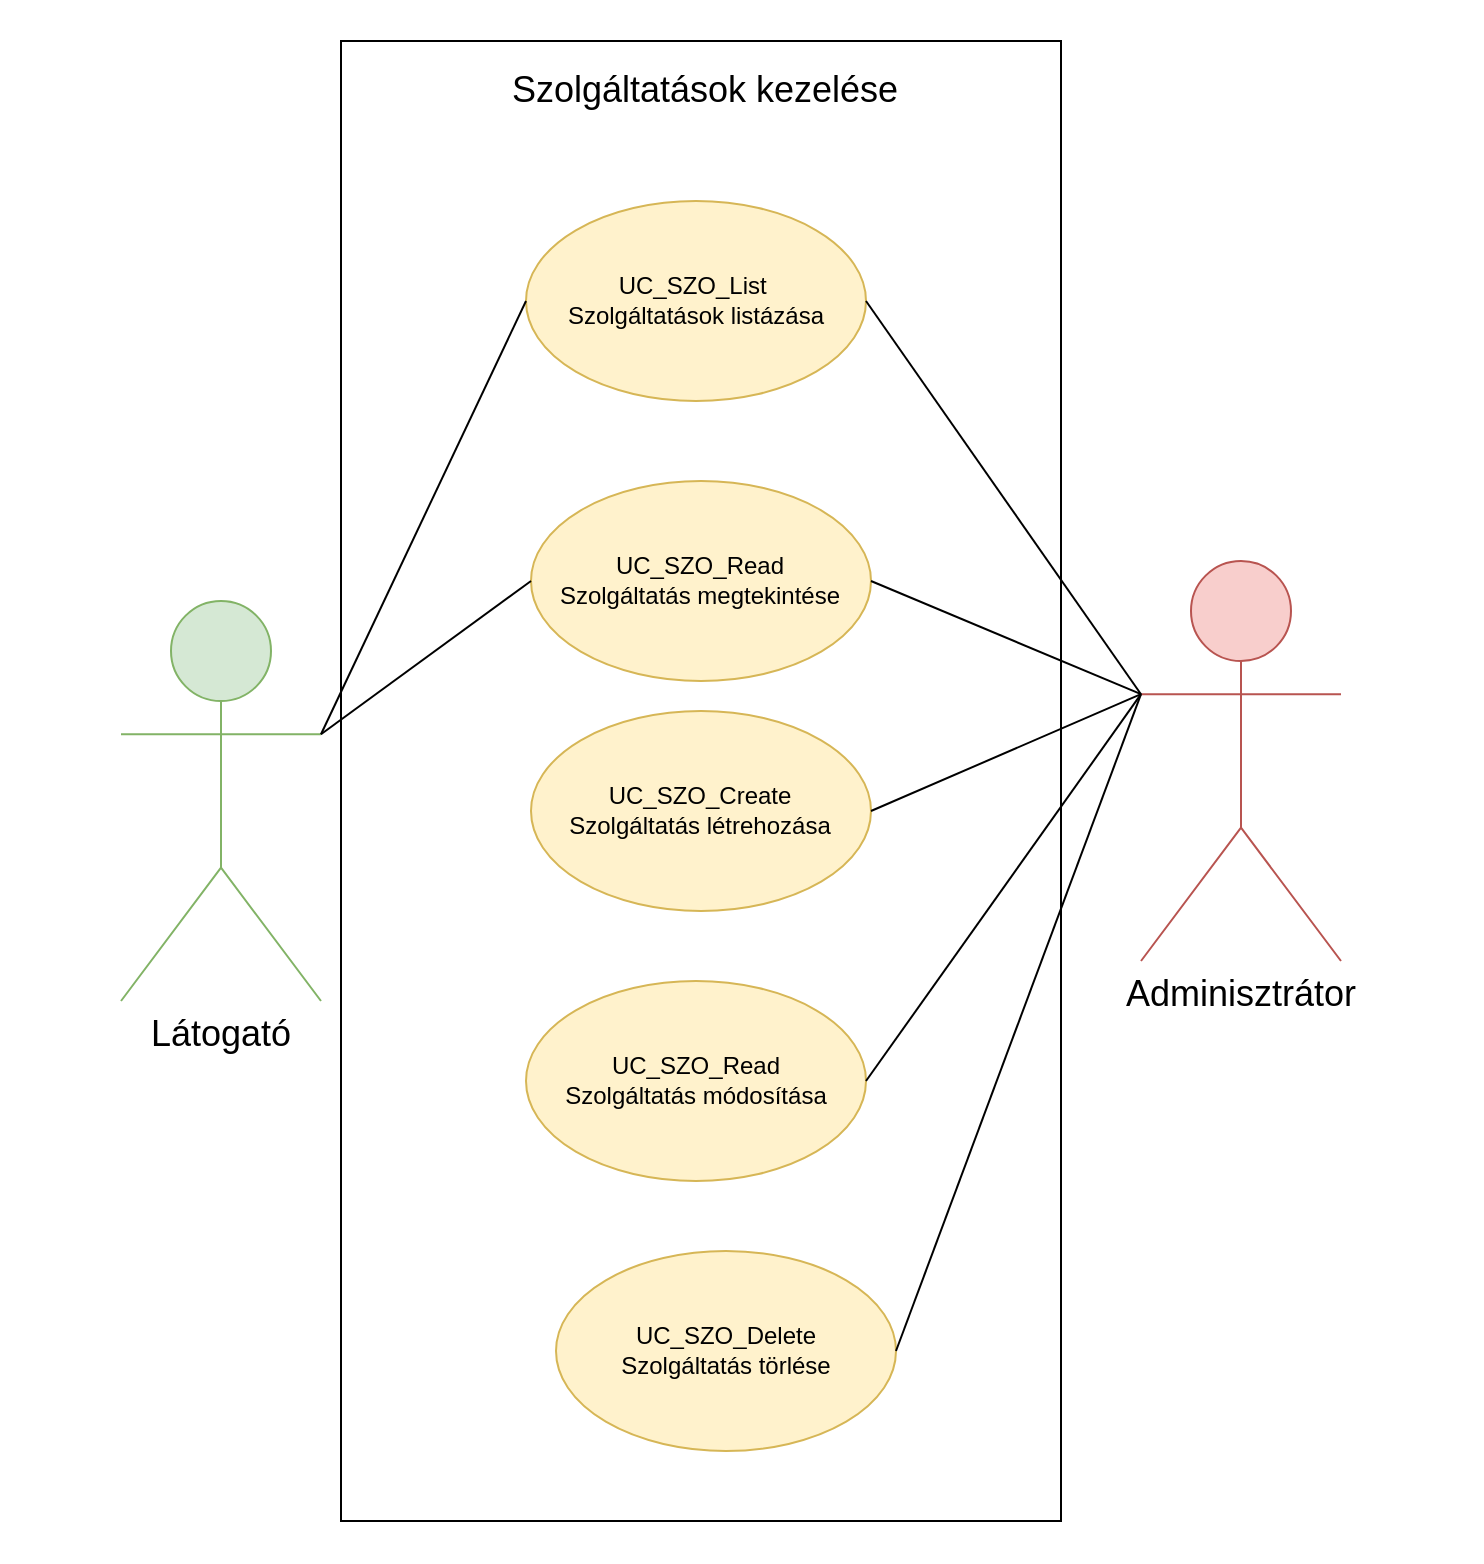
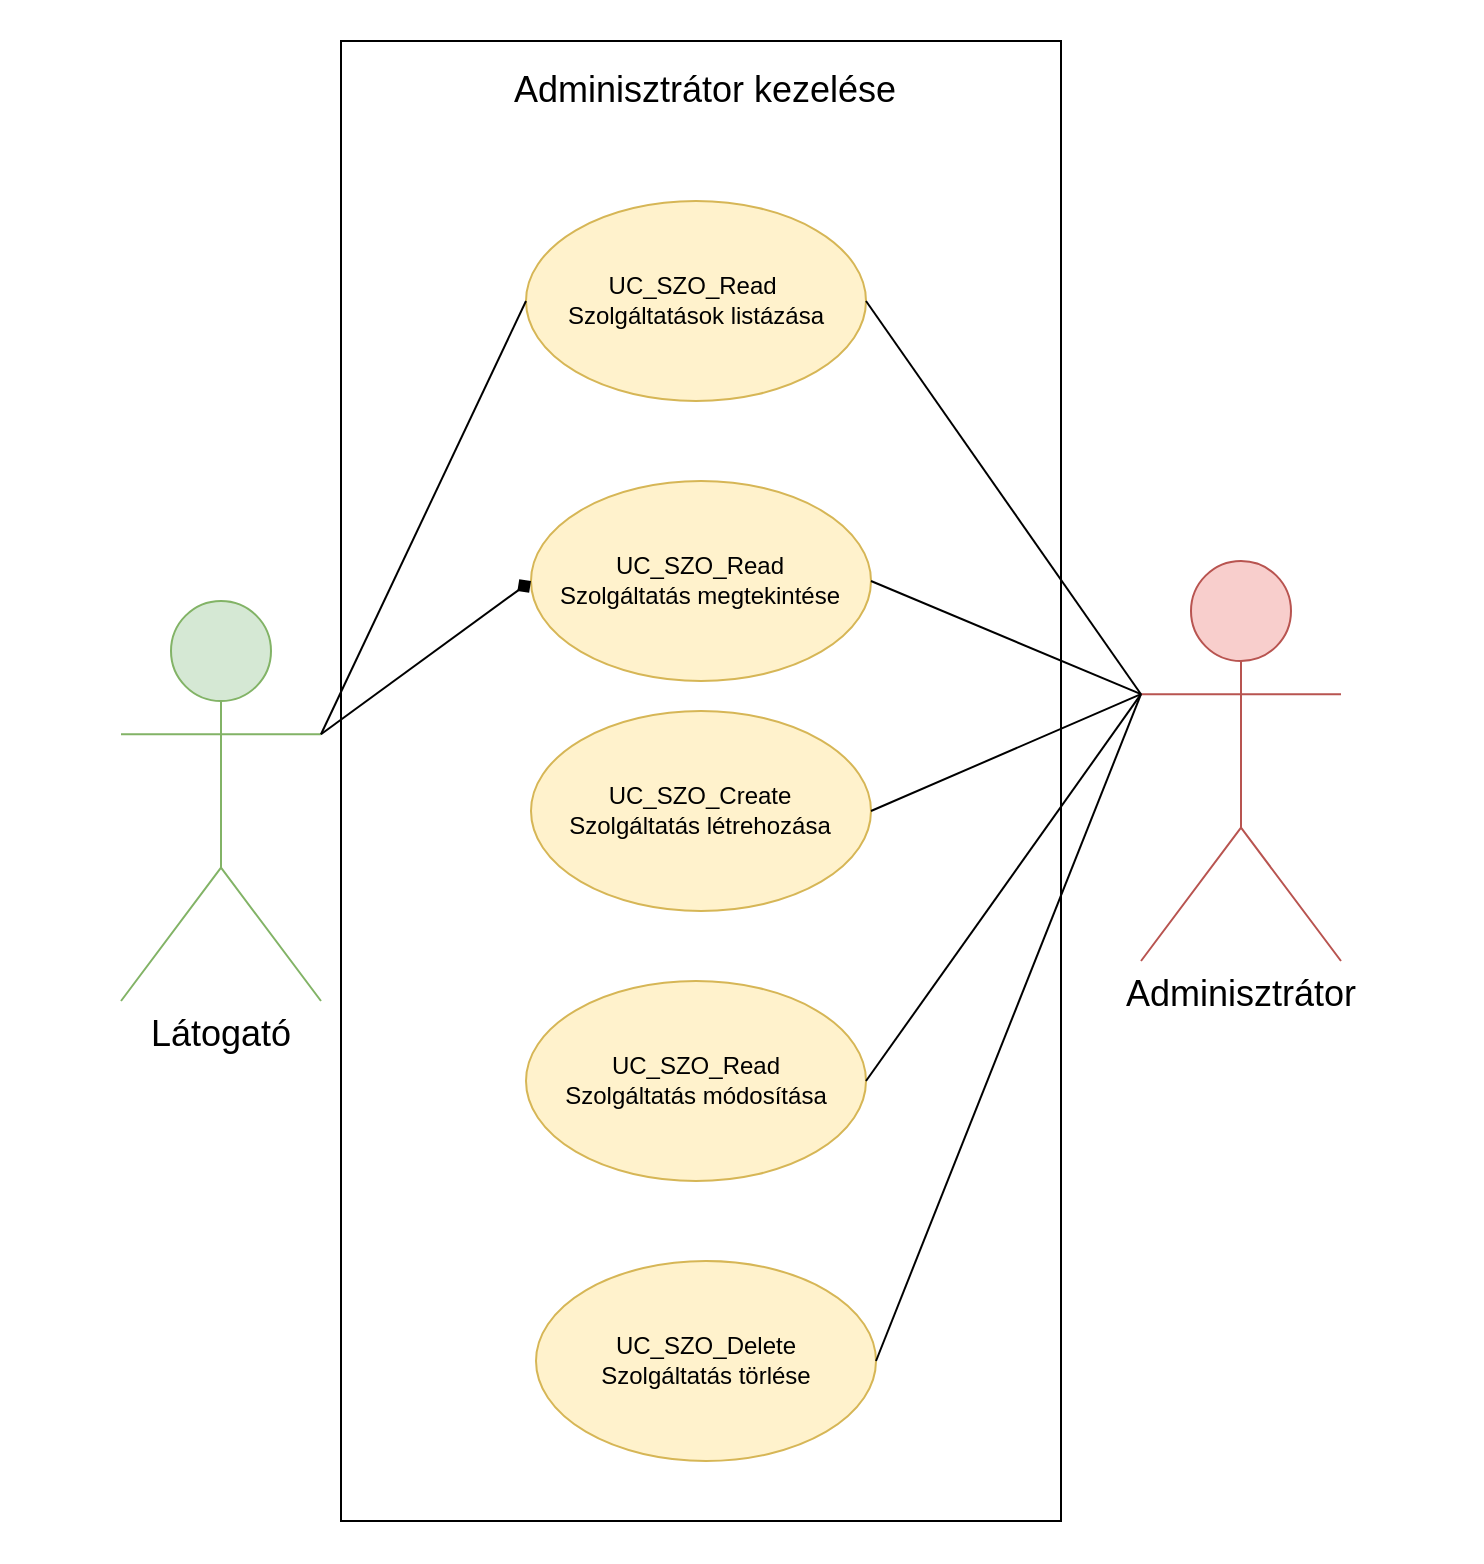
  <mxCell id="0" />
  <mxCell id="1" parent="0" />
  <mxCell id="2" value="" style="group" vertex="1" connectable="0" parent="1"><mxGeometry x="20" y="20" width="700" height="740" as="geometry" /></mxCell>
  <mxCell id="3" value="" style="group" vertex="1" connectable="0" parent="2"><mxGeometry x="150" width="360" height="740" as="geometry" /></mxCell>
  <mxCell id="4" value="" style="rounded=0;whiteSpace=wrap;html=1;" vertex="1" parent="3"><mxGeometry width="360" height="740" as="geometry" /></mxCell>
- <mxCell id="5" value="Szolgáltatások kezelése" style="text;html=1;align=center;verticalAlign=middle;whiteSpace=wrap;rounded=0;fontSize=18;" vertex="1" parent="3"><mxGeometry x="76.25" y="10" width="212.5" height="30" as="geometry" /></mxCell>
- <mxCell id="6" value="UC_SZO_List&amp;nbsp;&lt;br&gt;Szolgáltatások listázása" style="ellipse;whiteSpace=wrap;html=1;fillColor=#fff2cc;strokeColor=#d6b656;" vertex="1" parent="3"><mxGeometry x="92.5" y="80" width="170" height="100" as="geometry" /></mxCell>
+ <mxCell id="5" value="Adminisztrátor kezelése" style="text;html=1;align=center;verticalAlign=middle;whiteSpace=wrap;rounded=0;fontSize=18;" vertex="1" parent="3"><mxGeometry x="76.25" y="10" width="212.5" height="30" as="geometry" /></mxCell>
+ <mxCell id="6" value="UC_SZO_Read&amp;nbsp;&lt;br&gt;Szolgáltatások listázása" style="ellipse;whiteSpace=wrap;html=1;fillColor=#fff2cc;strokeColor=#d6b656;" vertex="1" parent="3"><mxGeometry x="92.5" y="80" width="170" height="100" as="geometry" /></mxCell>
  <mxCell id="7" value="UC_SZO_Create&lt;br&gt;Szolgáltatás létrehozása" style="ellipse;whiteSpace=wrap;html=1;fillColor=#fff2cc;strokeColor=#d6b656;" vertex="1" parent="3"><mxGeometry x="95" y="335" width="170" height="100" as="geometry" /></mxCell>
  <mxCell id="8" value="UC_SZO_Read&lt;br&gt;Szolgáltatás megtekintése" style="ellipse;whiteSpace=wrap;html=1;fillColor=#fff2cc;strokeColor=#d6b656;" vertex="1" parent="3"><mxGeometry x="95" y="220" width="170" height="100" as="geometry" /></mxCell>
  <mxCell id="9" value="UC_SZO_Read&lt;br&gt;Szolgáltatás módosítása" style="ellipse;whiteSpace=wrap;html=1;fillColor=#fff2cc;strokeColor=#d6b656;" vertex="1" parent="3"><mxGeometry x="92.5" y="470" width="170" height="100" as="geometry" /></mxCell>
- <mxCell id="10" value="UC_SZO_Delete&lt;br&gt;Szolgáltatás törlése" style="ellipse;whiteSpace=wrap;html=1;fillColor=#fff2cc;strokeColor=#d6b656;" vertex="1" parent="3"><mxGeometry x="107.5" y="605" width="170" height="100" as="geometry" /></mxCell>
+ <mxCell id="10" value="UC_SZO_Delete&lt;br&gt;Szolgáltatás törlése" style="ellipse;whiteSpace=wrap;html=1;fillColor=#fff2cc;strokeColor=#d6b656;" vertex="1" parent="3"><mxGeometry x="97.5" y="610" width="170" height="100" as="geometry" /></mxCell>
  <mxCell id="11" value="&lt;font style=&quot;font-size: 18px;&quot;&gt;Látogató&lt;/font&gt;" style="shape=umlActor;verticalLabelPosition=bottom;verticalAlign=top;html=1;outlineConnect=0;fillColor=#d5e8d4;strokeColor=#82b366;" vertex="1" parent="2"><mxGeometry x="40" y="280" width="100" height="200" as="geometry" /></mxCell>
  <mxCell id="12" value="&lt;font style=&quot;font-size: 18px;&quot;&gt;Adminisztrátor&lt;/font&gt;" style="shape=umlActor;verticalLabelPosition=bottom;verticalAlign=top;html=1;outlineConnect=0;fillColor=#f8cecc;strokeColor=#b85450;" vertex="1" parent="2"><mxGeometry x="550" y="260" width="100" height="200" as="geometry" /></mxCell>
  <mxCell id="13" value="" style="endArrow=none;html=1;rounded=0;entryX=0;entryY=0.5;entryDx=0;entryDy=0;exitX=1;exitY=0.333;exitDx=0;exitDy=0;exitPerimeter=0;" edge="1" parent="2" source="11" target="6"><mxGeometry width="50" height="50" relative="1" as="geometry"><mxPoint x="110" y="280" as="sourcePoint" /><mxPoint x="160" y="230" as="targetPoint" /></mxGeometry></mxCell>
- <mxCell id="14" value="" style="endArrow=none;html=1;rounded=0;entryX=0;entryY=0.5;entryDx=0;entryDy=0;exitX=1;exitY=0.333;exitDx=0;exitDy=0;exitPerimeter=0;" edge="1" parent="2" source="11" target="8"><mxGeometry width="50" height="50" relative="1" as="geometry"><mxPoint x="107.5" y="330" as="sourcePoint" /><mxPoint x="242.5" y="190" as="targetPoint" /></mxGeometry></mxCell>
+ <mxCell id="14" value="" style="endArrow=diamond;html=1;rounded=0;entryX=0;entryY=0.5;entryDx=0;entryDy=0;exitX=1;exitY=0.333;exitDx=0;exitDy=0;exitPerimeter=0;" edge="1" parent="2" source="11" target="8"><mxGeometry width="50" height="50" relative="1" as="geometry"><mxPoint x="107.5" y="330" as="sourcePoint" /><mxPoint x="242.5" y="190" as="targetPoint" /></mxGeometry></mxCell>
  <mxCell id="15" value="" style="endArrow=none;html=1;rounded=0;entryX=0;entryY=0.333;entryDx=0;entryDy=0;entryPerimeter=0;exitX=1;exitY=0.5;exitDx=0;exitDy=0;" edge="1" parent="2" source="8" target="12"><mxGeometry width="50" height="50" relative="1" as="geometry"><mxPoint x="470" y="200" as="sourcePoint" /><mxPoint x="600" y="300" as="targetPoint" /></mxGeometry></mxCell>
  <mxCell id="16" value="" style="endArrow=none;html=1;rounded=0;entryX=0;entryY=0.333;entryDx=0;entryDy=0;entryPerimeter=0;exitX=1;exitY=0.5;exitDx=0;exitDy=0;" edge="1" parent="2" source="6" target="12"><mxGeometry width="50" height="50" relative="1" as="geometry"><mxPoint x="470" y="150" as="sourcePoint" /><mxPoint x="600" y="340" as="targetPoint" /></mxGeometry></mxCell>
  <mxCell id="17" value="" style="endArrow=none;html=1;rounded=0;entryX=0;entryY=0.333;entryDx=0;entryDy=0;entryPerimeter=0;exitX=1;exitY=0.5;exitDx=0;exitDy=0;" edge="1" parent="2" source="7" target="12"><mxGeometry width="50" height="50" relative="1" as="geometry"><mxPoint x="460" y="260" as="sourcePoint" /><mxPoint x="590" y="370" as="targetPoint" /></mxGeometry></mxCell>
  <mxCell id="18" value="" style="endArrow=none;html=1;rounded=0;entryX=0;entryY=0.333;entryDx=0;entryDy=0;entryPerimeter=0;exitX=1;exitY=0.5;exitDx=0;exitDy=0;" edge="1" parent="2" source="9" target="12"><mxGeometry width="50" height="50" relative="1" as="geometry"><mxPoint x="460" y="310" as="sourcePoint" /><mxPoint x="590" y="410" as="targetPoint" /></mxGeometry></mxCell>
  <mxCell id="19" value="" style="endArrow=none;html=1;rounded=0;entryX=0;entryY=0.333;entryDx=0;entryDy=0;entryPerimeter=0;exitX=1;exitY=0.5;exitDx=0;exitDy=0;" edge="1" parent="2" source="10" target="12"><mxGeometry width="50" height="50" relative="1" as="geometry"><mxPoint x="440" y="380" as="sourcePoint" /><mxPoint x="570" y="480" as="targetPoint" /></mxGeometry></mxCell>
